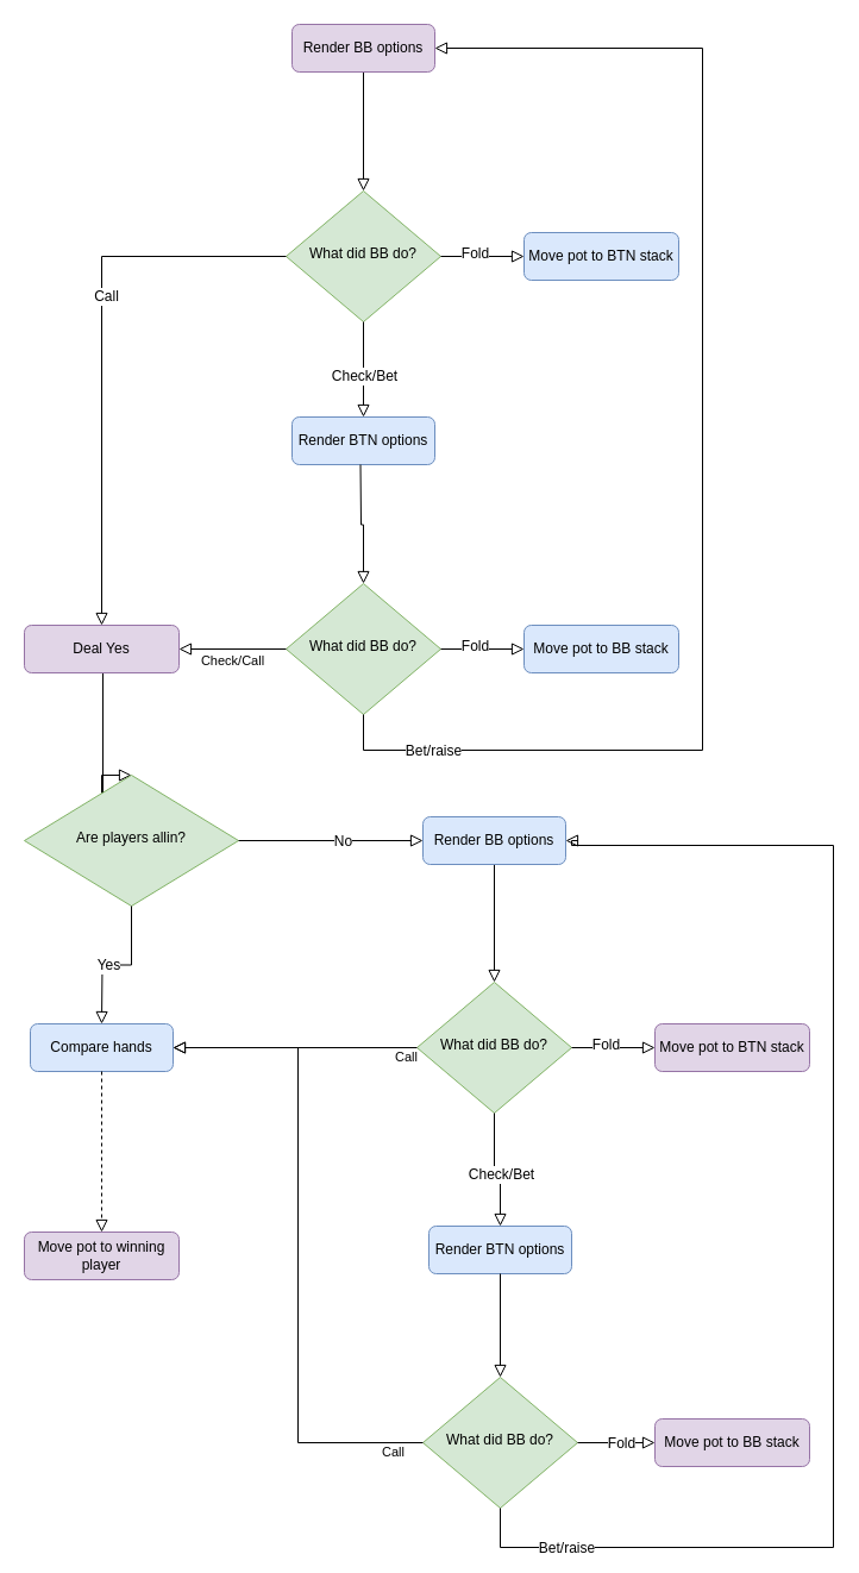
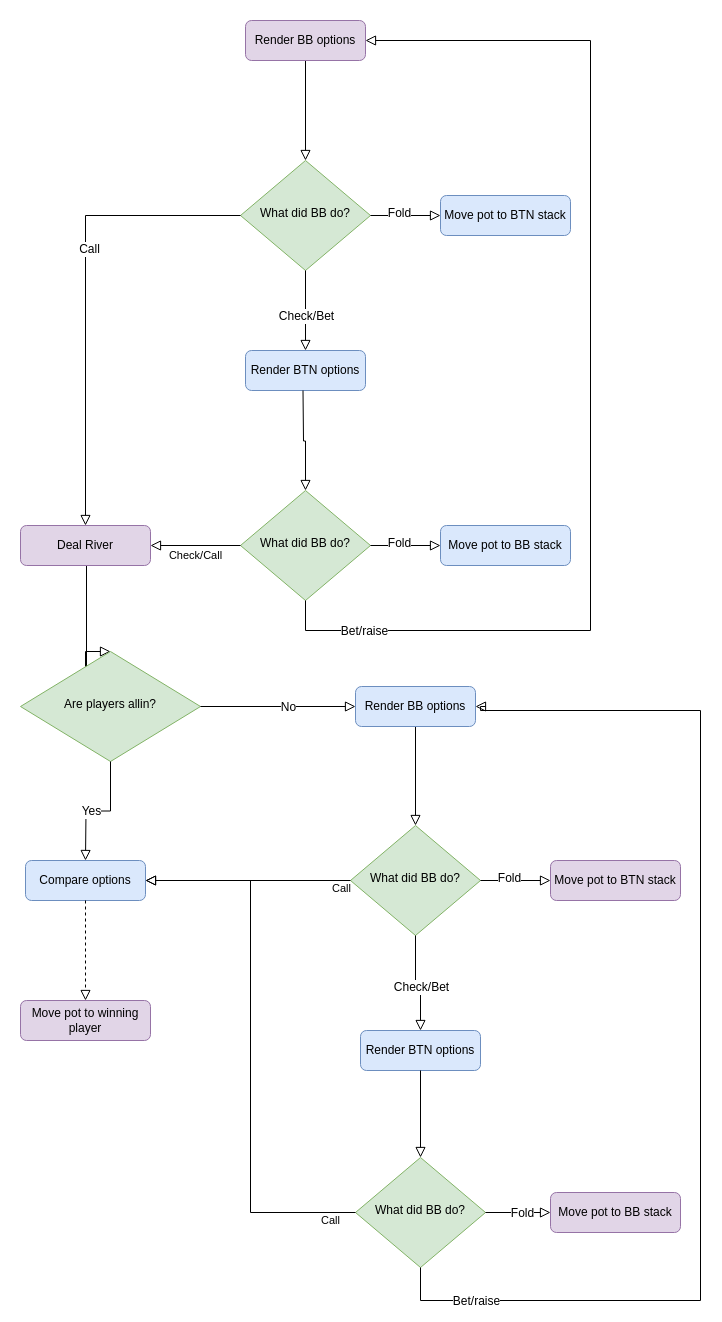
  <mxCell id="0" />
  <mxCell id="1" parent="0" />
  <mxCell id="2" value="What did BB do?" style="rhombus;whiteSpace=wrap;html=1;shadow=0;fontFamily=Helvetica;fontSize=12;align=center;strokeWidth=1;spacing=6;spacingTop=-4;fillColor=#d5e8d4;strokeColor=#82b366;" vertex="1" parent="1"><mxGeometry x="240" y="160" width="130" height="110" as="geometry" /></mxCell>
  <mxCell id="3" style="edgeStyle=none;curved=1;rounded=0;orthogonalLoop=1;jettySize=auto;html=1;exitX=0.75;exitY=1;exitDx=0;exitDy=0;fontSize=12;startSize=8;endSize=8;" edge="1" parent="1" source="9" target="9"><mxGeometry relative="1" as="geometry" /></mxCell>
  <mxCell id="4" value="" style="rounded=0;html=1;jettySize=auto;orthogonalLoop=1;fontSize=11;endArrow=block;endFill=0;endSize=8;strokeWidth=1;shadow=0;labelBackgroundColor=none;edgeStyle=orthogonalEdgeStyle;exitX=0.5;exitY=1;exitDx=0;exitDy=0;entryX=0.5;entryY=0;entryDx=0;entryDy=0;" edge="1" parent="1" source="6" target="2"><mxGeometry relative="1" as="geometry"><mxPoint x="310" y="40" as="sourcePoint" /><mxPoint x="310" y="150" as="targetPoint" /></mxGeometry></mxCell>
  <mxCell id="5" value="" style="rounded=0;html=1;jettySize=auto;orthogonalLoop=1;fontSize=11;endArrow=block;endFill=0;endSize=8;strokeWidth=1;shadow=0;labelBackgroundColor=none;edgeStyle=orthogonalEdgeStyle;exitX=0.5;exitY=1;exitDx=0;exitDy=0;entryX=0.5;entryY=0;entryDx=0;entryDy=0;" edge="1" parent="1" target="6"><mxGeometry relative="1" as="geometry"><mxPoint x="310" y="40" as="sourcePoint" /><mxPoint x="305" y="160" as="targetPoint" /></mxGeometry></mxCell>
  <mxCell id="6" value="Render BB options" style="rounded=1;whiteSpace=wrap;html=1;fontSize=12;glass=0;strokeWidth=1;shadow=0;fillColor=#e1d5e7;strokeColor=#9673a6;" vertex="1" parent="1"><mxGeometry x="245" y="20" width="120" height="40" as="geometry" /></mxCell>
  <mxCell id="7" value="" style="rounded=0;html=1;jettySize=auto;orthogonalLoop=1;fontSize=11;endArrow=block;endFill=0;endSize=8;strokeWidth=1;shadow=0;labelBackgroundColor=none;edgeStyle=orthogonalEdgeStyle;exitX=0.5;exitY=1;exitDx=0;exitDy=0;entryX=0.5;entryY=0;entryDx=0;entryDy=0;" edge="1" parent="1" source="2" target="9"><mxGeometry relative="1" as="geometry"><mxPoint x="305" y="270" as="sourcePoint" /><mxPoint x="310" y="460" as="targetPoint" /></mxGeometry></mxCell>
  <mxCell id="8" value="Check/Bet" style="edgeLabel;html=1;align=center;verticalAlign=middle;resizable=0;points=[];fontSize=12;" vertex="1" connectable="0" parent="7"><mxGeometry x="0.117" relative="1" as="geometry"><mxPoint as="offset" /></mxGeometry></mxCell>
  <mxCell id="9" value="Render BTN options" style="rounded=1;whiteSpace=wrap;html=1;fontSize=12;glass=0;strokeWidth=1;shadow=0;fillColor=#dae8fc;strokeColor=#6c8ebf;" vertex="1" parent="1"><mxGeometry x="245" y="350" width="120" height="40" as="geometry" /></mxCell>
  <mxCell id="10" value="What did BB do?" style="rhombus;whiteSpace=wrap;html=1;shadow=0;fontFamily=Helvetica;fontSize=12;align=center;strokeWidth=1;spacing=6;spacingTop=-4;fillColor=#d5e8d4;strokeColor=#82b366;" vertex="1" parent="1"><mxGeometry x="240" y="490" width="130" height="110" as="geometry" /></mxCell>
  <mxCell id="11" value="" style="rounded=0;html=1;jettySize=auto;orthogonalLoop=1;fontSize=11;endArrow=block;endFill=0;endSize=8;strokeWidth=1;shadow=0;labelBackgroundColor=none;edgeStyle=orthogonalEdgeStyle;exitX=0.5;exitY=1;exitDx=0;exitDy=0;entryX=0.5;entryY=0;entryDx=0;entryDy=0;" edge="1" parent="1" target="10"><mxGeometry relative="1" as="geometry"><mxPoint x="302.5" y="390" as="sourcePoint" /><mxPoint x="307.5" y="480" as="targetPoint" /></mxGeometry></mxCell>
  <mxCell id="12" value="" style="rounded=0;html=1;jettySize=auto;orthogonalLoop=1;fontSize=11;endArrow=block;endFill=0;endSize=8;strokeWidth=1;shadow=0;labelBackgroundColor=none;edgeStyle=orthogonalEdgeStyle;exitX=1;exitY=0.5;exitDx=0;exitDy=0;entryX=0;entryY=0.5;entryDx=0;entryDy=0;" edge="1" parent="1" source="2" target="14"><mxGeometry relative="1" as="geometry"><mxPoint x="470" y="240" as="sourcePoint" /><mxPoint x="490" y="215" as="targetPoint" /></mxGeometry></mxCell>
  <mxCell id="13" value="Fold" style="edgeLabel;html=1;align=center;verticalAlign=middle;resizable=0;points=[];fontSize=12;" vertex="1" connectable="0" parent="12"><mxGeometry x="-0.192" y="3" relative="1" as="geometry"><mxPoint as="offset" /></mxGeometry></mxCell>
  <mxCell id="14" value="Move pot to BTN stack" style="rounded=1;whiteSpace=wrap;html=1;fontSize=12;glass=0;strokeWidth=1;shadow=0;fillColor=#dae8fc;strokeColor=#6c8ebf;" vertex="1" parent="1"><mxGeometry x="440" y="195" width="130" height="40" as="geometry" /></mxCell>
  <mxCell id="15" value="" style="rounded=0;html=1;jettySize=auto;orthogonalLoop=1;fontSize=11;endArrow=block;endFill=0;endSize=8;strokeWidth=1;shadow=0;labelBackgroundColor=none;edgeStyle=orthogonalEdgeStyle;exitX=0;exitY=0.5;exitDx=0;exitDy=0;entryX=0.5;entryY=0;entryDx=0;entryDy=0;" edge="1" parent="1" source="2" target="25"><mxGeometry relative="1" as="geometry"><mxPoint x="140" y="190" as="sourcePoint" /><mxPoint x="85" y="485" as="targetPoint" /></mxGeometry></mxCell>
  <mxCell id="16" value="Call" style="edgeLabel;html=1;align=center;verticalAlign=middle;resizable=0;points=[];fontSize=12;" vertex="1" connectable="0" parent="15"><mxGeometry x="-0.192" y="3" relative="1" as="geometry"><mxPoint as="offset" /></mxGeometry></mxCell>
  <mxCell id="17" value="Check/Call" style="edgeStyle=orthogonalEdgeStyle;rounded=0;html=1;jettySize=auto;orthogonalLoop=1;fontSize=11;endArrow=block;endFill=0;endSize=8;strokeWidth=1;shadow=0;labelBackgroundColor=none;exitX=0;exitY=0.5;exitDx=0;exitDy=0;entryX=1;entryY=0.5;entryDx=0;entryDy=0;" edge="1" parent="1" source="10" target="25"><mxGeometry y="10" relative="1" as="geometry"><mxPoint as="offset" /><mxPoint x="440" y="580" as="sourcePoint" /><mxPoint x="145" y="505" as="targetPoint" /></mxGeometry></mxCell>
  <mxCell id="18" value="" style="rounded=0;html=1;jettySize=auto;orthogonalLoop=1;fontSize=11;endArrow=block;endFill=0;endSize=8;strokeWidth=1;shadow=0;labelBackgroundColor=none;edgeStyle=orthogonalEdgeStyle;exitX=1;exitY=0.5;exitDx=0;exitDy=0;entryX=0;entryY=0.5;entryDx=0;entryDy=0;" edge="1" parent="1" source="10" target="20"><mxGeometry relative="1" as="geometry"><mxPoint x="420" y="550" as="sourcePoint" /><mxPoint x="472.5" y="505" as="targetPoint" /></mxGeometry></mxCell>
  <mxCell id="19" value="Fold" style="edgeLabel;html=1;align=center;verticalAlign=middle;resizable=0;points=[];fontSize=12;" vertex="1" connectable="0" parent="18"><mxGeometry x="-0.192" y="3" relative="1" as="geometry"><mxPoint as="offset" /></mxGeometry></mxCell>
  <mxCell id="20" value="Move pot to BB stack" style="rounded=1;whiteSpace=wrap;html=1;fontSize=12;glass=0;strokeWidth=1;shadow=0;fillColor=#dae8fc;strokeColor=#6c8ebf;" vertex="1" parent="1"><mxGeometry x="440" y="525" width="130" height="40" as="geometry" /></mxCell>
  <mxCell id="21" value="" style="rounded=0;html=1;jettySize=auto;orthogonalLoop=1;fontSize=11;endArrow=block;endFill=0;endSize=8;strokeWidth=1;shadow=0;labelBackgroundColor=none;edgeStyle=orthogonalEdgeStyle;exitX=0.5;exitY=1;exitDx=0;exitDy=0;entryX=1;entryY=0.5;entryDx=0;entryDy=0;" edge="1" parent="1" source="10" target="6"><mxGeometry relative="1" as="geometry"><mxPoint x="310" y="600" as="sourcePoint" /><mxPoint x="-30" y="20" as="targetPoint" /><Array as="points"><mxPoint x="305" y="630" /><mxPoint x="590" y="630" /><mxPoint x="590" y="40" /></Array></mxGeometry></mxCell>
  <mxCell id="22" value="Bet/raise" style="edgeLabel;html=1;align=center;verticalAlign=middle;resizable=0;points=[];fontSize=12;" vertex="1" connectable="0" parent="21"><mxGeometry x="-0.844" relative="1" as="geometry"><mxPoint as="offset" /></mxGeometry></mxCell>
  <mxCell id="23" value="" style="rounded=0;html=1;jettySize=auto;orthogonalLoop=1;fontSize=11;endArrow=block;endFill=0;endSize=8;strokeWidth=1;shadow=0;labelBackgroundColor=none;edgeStyle=orthogonalEdgeStyle;exitX=0.5;exitY=1;exitDx=0;exitDy=0;entryX=0.5;entryY=0;entryDx=0;entryDy=0;" edge="1" parent="1" target="24"><mxGeometry relative="1" as="geometry"><mxPoint x="85" y="525" as="sourcePoint" /><mxPoint x="85" y="620" as="targetPoint" /><Array as="points"><mxPoint x="86" y="525" /><mxPoint x="86" y="688" /><mxPoint x="85" y="688" /></Array></mxGeometry></mxCell>
  <mxCell id="24" value="Are players allin?" style="rhombus;whiteSpace=wrap;html=1;shadow=0;fontFamily=Helvetica;fontSize=12;align=center;strokeWidth=1;spacing=6;spacingTop=-4;fillColor=#d5e8d4;strokeColor=#82b366;" vertex="1" parent="1"><mxGeometry x="20" y="651" width="180" height="110" as="geometry" /></mxCell>
- <mxCell id="25" value="Deal Yes" style="rounded=1;whiteSpace=wrap;html=1;fontSize=12;glass=0;strokeWidth=1;shadow=0;fillColor=#e1d5e7;strokeColor=#9673a6;" vertex="1" parent="1"><mxGeometry x="20" y="525" width="130" height="40" as="geometry" /></mxCell>
+ <mxCell id="25" value="Deal River" style="rounded=1;whiteSpace=wrap;html=1;fontSize=12;glass=0;strokeWidth=1;shadow=0;fillColor=#e1d5e7;strokeColor=#9673a6;" vertex="1" parent="1"><mxGeometry x="20" y="525" width="130" height="40" as="geometry" /></mxCell>
  <mxCell id="26" value="" style="rounded=0;html=1;jettySize=auto;orthogonalLoop=1;fontSize=11;endArrow=block;endFill=0;endSize=8;strokeWidth=1;shadow=0;labelBackgroundColor=none;edgeStyle=orthogonalEdgeStyle;exitX=0.5;exitY=1;exitDx=0;exitDy=0;" edge="1" parent="1" source="24"><mxGeometry relative="1" as="geometry"><mxPoint x="40" y="1030" as="sourcePoint" /><mxPoint x="85" y="860" as="targetPoint" /></mxGeometry></mxCell>
  <mxCell id="27" value="Yes" style="edgeLabel;html=1;align=center;verticalAlign=middle;resizable=0;points=[];fontSize=12;" vertex="1" connectable="0" parent="26"><mxGeometry x="0.117" relative="1" as="geometry"><mxPoint as="offset" /></mxGeometry></mxCell>
- <mxCell id="28" value="Compare hands" style="rounded=1;whiteSpace=wrap;html=1;fontSize=12;glass=0;strokeWidth=1;shadow=0;fillColor=#dae8fc;strokeColor=#6c8ebf;" vertex="1" parent="1"><mxGeometry x="25" y="860" width="120" height="40" as="geometry" /></mxCell>
- <mxCell id="29" value="Move pot to winning player" style="rounded=1;whiteSpace=wrap;html=1;fontSize=12;glass=0;strokeWidth=1;shadow=0;fillColor=#e1d5e7;strokeColor=#9673a6;" vertex="1" parent="1"><mxGeometry x="20" y="1035" width="130" height="40" as="geometry" /></mxCell>
+ <mxCell id="28" value="Compare options" style="rounded=1;whiteSpace=wrap;html=1;fontSize=12;glass=0;strokeWidth=1;shadow=0;fillColor=#dae8fc;strokeColor=#6c8ebf;" vertex="1" parent="1"><mxGeometry x="25" y="860" width="120" height="40" as="geometry" /></mxCell>
+ <mxCell id="29" value="Move pot to winning player" style="rounded=1;whiteSpace=wrap;html=1;fontSize=12;glass=0;strokeWidth=1;shadow=0;fillColor=#e1d5e7;strokeColor=#9673a6;" vertex="1" parent="1"><mxGeometry x="20" y="1000" width="130" height="40" as="geometry" /></mxCell>
  <mxCell id="30" value="" style="rounded=0;html=1;jettySize=auto;orthogonalLoop=1;fontSize=11;endArrow=block;endFill=0;endSize=8;strokeWidth=1;shadow=0;labelBackgroundColor=none;edgeStyle=orthogonalEdgeStyle;exitX=0.5;exitY=1;exitDx=0;exitDy=0;entryX=0.5;entryY=0;entryDx=0;entryDy=0;dashed=1;" edge="1" parent="1" source="28" target="29"><mxGeometry relative="1" as="geometry"><mxPoint x="80" y="950" as="sourcePoint" /><mxPoint x="80" y="1040" as="targetPoint" /></mxGeometry></mxCell>
  <mxCell id="31" value="" style="rounded=0;html=1;jettySize=auto;orthogonalLoop=1;fontSize=11;endArrow=block;endFill=0;endSize=8;strokeWidth=1;shadow=0;labelBackgroundColor=none;edgeStyle=orthogonalEdgeStyle;exitX=1;exitY=0.5;exitDx=0;exitDy=0;entryX=0;entryY=0.5;entryDx=0;entryDy=0;" edge="1" parent="1" source="24" target="46"><mxGeometry relative="1" as="geometry"><mxPoint x="340" y="770" as="sourcePoint" /><mxPoint x="360" y="715" as="targetPoint" /></mxGeometry></mxCell>
  <mxCell id="32" value="No" style="edgeLabel;html=1;align=center;verticalAlign=middle;resizable=0;points=[];fontSize=12;" vertex="1" connectable="0" parent="31"><mxGeometry x="0.117" relative="1" as="geometry"><mxPoint as="offset" /></mxGeometry></mxCell>
  <mxCell id="33" value="What did BB do?" style="rhombus;whiteSpace=wrap;html=1;shadow=0;fontFamily=Helvetica;fontSize=12;align=center;strokeWidth=1;spacing=6;spacingTop=-4;fillColor=#d5e8d4;strokeColor=#82b366;" vertex="1" parent="1"><mxGeometry x="350" y="825" width="130" height="110" as="geometry" /></mxCell>
  <mxCell id="34" value="" style="rounded=0;html=1;jettySize=auto;orthogonalLoop=1;fontSize=11;endArrow=block;endFill=0;endSize=8;strokeWidth=1;shadow=0;labelBackgroundColor=none;edgeStyle=orthogonalEdgeStyle;exitX=0.5;exitY=1;exitDx=0;exitDy=0;entryX=0.5;entryY=0;entryDx=0;entryDy=0;" edge="1" parent="1" source="33" target="36"><mxGeometry relative="1" as="geometry"><mxPoint x="415" y="940" as="sourcePoint" /><mxPoint x="420" y="1130" as="targetPoint" /></mxGeometry></mxCell>
  <mxCell id="35" value="Check/Bet" style="edgeLabel;html=1;align=center;verticalAlign=middle;resizable=0;points=[];fontSize=12;" vertex="1" connectable="0" parent="34"><mxGeometry x="0.117" relative="1" as="geometry"><mxPoint as="offset" /></mxGeometry></mxCell>
  <mxCell id="36" value="Render BTN options" style="rounded=1;whiteSpace=wrap;html=1;fontSize=12;glass=0;strokeWidth=1;shadow=0;fillColor=#dae8fc;strokeColor=#6c8ebf;" vertex="1" parent="1"><mxGeometry x="360" y="1030" width="120" height="40" as="geometry" /></mxCell>
  <mxCell id="37" value="What did BB do?" style="rhombus;whiteSpace=wrap;html=1;shadow=0;fontFamily=Helvetica;fontSize=12;align=center;strokeWidth=1;spacing=6;spacingTop=-4;fillColor=#d5e8d4;strokeColor=#82b366;" vertex="1" parent="1"><mxGeometry x="355" y="1157" width="130" height="110" as="geometry" /></mxCell>
  <mxCell id="38" value="" style="rounded=0;html=1;jettySize=auto;orthogonalLoop=1;fontSize=11;endArrow=block;endFill=0;endSize=8;strokeWidth=1;shadow=0;labelBackgroundColor=none;edgeStyle=orthogonalEdgeStyle;exitX=0.5;exitY=1;exitDx=0;exitDy=0;entryX=0.5;entryY=0;entryDx=0;entryDy=0;" edge="1" parent="1" target="37" source="36"><mxGeometry relative="1" as="geometry"><mxPoint x="412.5" y="1060" as="sourcePoint" /><mxPoint x="417.5" y="1150" as="targetPoint" /></mxGeometry></mxCell>
  <mxCell id="39" value="" style="rounded=0;html=1;jettySize=auto;orthogonalLoop=1;fontSize=11;endArrow=block;endFill=0;endSize=8;strokeWidth=1;shadow=0;labelBackgroundColor=none;edgeStyle=orthogonalEdgeStyle;exitX=1;exitY=0.5;exitDx=0;exitDy=0;entryX=0;entryY=0.5;entryDx=0;entryDy=0;" edge="1" parent="1" source="33" target="41"><mxGeometry relative="1" as="geometry"><mxPoint x="580" y="910" as="sourcePoint" /><mxPoint x="600" y="885" as="targetPoint" /></mxGeometry></mxCell>
  <mxCell id="40" value="Fold" style="edgeLabel;html=1;align=center;verticalAlign=middle;resizable=0;points=[];fontSize=12;" vertex="1" connectable="0" parent="39"><mxGeometry x="-0.192" y="3" relative="1" as="geometry"><mxPoint as="offset" /></mxGeometry></mxCell>
  <mxCell id="41" value="Move pot to BTN stack" style="rounded=1;whiteSpace=wrap;html=1;fontSize=12;glass=0;strokeWidth=1;shadow=0;fillColor=#e1d5e7;strokeColor=#9673a6;" vertex="1" parent="1"><mxGeometry x="550" y="860" width="130" height="40" as="geometry" /></mxCell>
  <mxCell id="42" value="Move pot to BB stack" style="rounded=1;whiteSpace=wrap;html=1;fontSize=12;glass=0;strokeWidth=1;shadow=0;fillColor=#e1d5e7;strokeColor=#9673a6;" vertex="1" parent="1"><mxGeometry x="550" y="1192" width="130" height="40" as="geometry" /></mxCell>
  <mxCell id="43" value="" style="rounded=0;html=1;jettySize=auto;orthogonalLoop=1;fontSize=11;endArrow=block;endFill=0;endSize=8;strokeWidth=1;shadow=0;labelBackgroundColor=none;edgeStyle=orthogonalEdgeStyle;exitX=0.5;exitY=1;exitDx=0;exitDy=0;entryX=1;entryY=0.5;entryDx=0;entryDy=0;" edge="1" parent="1" source="37" target="46"><mxGeometry relative="1" as="geometry"><mxPoint x="420" y="1270" as="sourcePoint" /><mxPoint x="475" y="710" as="targetPoint" /><Array as="points"><mxPoint x="420" y="1300" /><mxPoint x="700" y="1300" /><mxPoint x="700" y="710" /><mxPoint x="480" y="710" /><mxPoint x="480" y="706" /></Array></mxGeometry></mxCell>
  <mxCell id="44" value="Bet/raise" style="edgeLabel;html=1;align=center;verticalAlign=middle;resizable=0;points=[];fontSize=12;" vertex="1" connectable="0" parent="43"><mxGeometry x="-0.844" relative="1" as="geometry"><mxPoint as="offset" /></mxGeometry></mxCell>
  <mxCell id="45" value="" style="rounded=0;html=1;jettySize=auto;orthogonalLoop=1;fontSize=11;endArrow=block;endFill=0;endSize=8;strokeWidth=1;shadow=0;labelBackgroundColor=none;edgeStyle=orthogonalEdgeStyle;exitX=0.5;exitY=1;exitDx=0;exitDy=0;entryX=0.5;entryY=0;entryDx=0;entryDy=0;" edge="1" parent="1" source="46" target="33"><mxGeometry relative="1" as="geometry"><mxPoint x="425" y="720" as="sourcePoint" /><mxPoint x="420" y="840" as="targetPoint" /></mxGeometry></mxCell>
  <mxCell id="46" value="Render BB options" style="rounded=1;whiteSpace=wrap;html=1;fontSize=12;glass=0;strokeWidth=1;shadow=0;fillColor=#dae8fc;strokeColor=#6c8ebf;" vertex="1" parent="1"><mxGeometry x="355" y="686" width="120" height="40" as="geometry" /></mxCell>
  <mxCell id="47" value="Call" style="edgeStyle=orthogonalEdgeStyle;rounded=0;html=1;jettySize=auto;orthogonalLoop=1;fontSize=11;endArrow=block;endFill=0;endSize=8;strokeWidth=1;shadow=0;labelBackgroundColor=none;exitX=0;exitY=0.5;exitDx=0;exitDy=0;entryX=1;entryY=0.5;entryDx=0;entryDy=0;" edge="1" parent="1" source="37" target="28"><mxGeometry x="-0.908" y="8" relative="1" as="geometry"><mxPoint as="offset" /><mxPoint x="240" y="1260" as="sourcePoint" /><mxPoint x="220" y="1212" as="targetPoint" /></mxGeometry></mxCell>
  <mxCell id="48" value="" style="rounded=0;html=1;jettySize=auto;orthogonalLoop=1;fontSize=11;endArrow=block;endFill=0;endSize=8;strokeWidth=1;shadow=0;labelBackgroundColor=none;edgeStyle=orthogonalEdgeStyle;exitX=1;exitY=0.5;exitDx=0;exitDy=0;entryX=0;entryY=0.5;entryDx=0;entryDy=0;" edge="1" parent="1" source="37" target="42"><mxGeometry relative="1" as="geometry"><mxPoint x="550" y="1120" as="sourcePoint" /><mxPoint x="550" y="1200" as="targetPoint" /></mxGeometry></mxCell>
  <mxCell id="49" value="Fold" style="edgeLabel;html=1;align=center;verticalAlign=middle;resizable=0;points=[];fontSize=12;" vertex="1" connectable="0" parent="48"><mxGeometry x="0.117" relative="1" as="geometry"><mxPoint as="offset" /></mxGeometry></mxCell>
  <mxCell id="50" value="Call" style="edgeStyle=orthogonalEdgeStyle;rounded=0;html=1;jettySize=auto;orthogonalLoop=1;fontSize=11;endArrow=block;endFill=0;endSize=8;strokeWidth=1;shadow=0;labelBackgroundColor=none;exitX=0;exitY=0.5;exitDx=0;exitDy=0;entryX=1;entryY=0.5;entryDx=0;entryDy=0;" edge="1" parent="1" source="33" target="28"><mxGeometry x="-0.908" y="8" relative="1" as="geometry"><mxPoint as="offset" /><mxPoint x="300" y="890" as="sourcePoint" /><mxPoint x="150" y="880" as="targetPoint" /></mxGeometry></mxCell>
